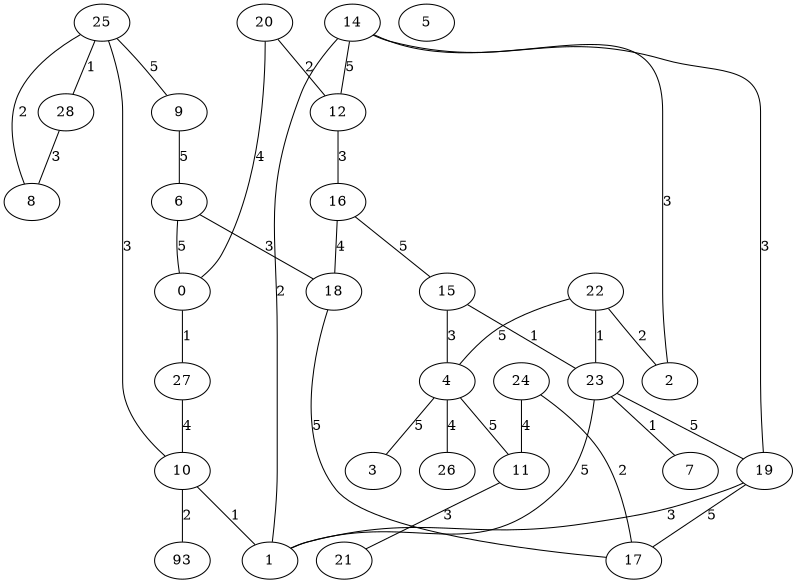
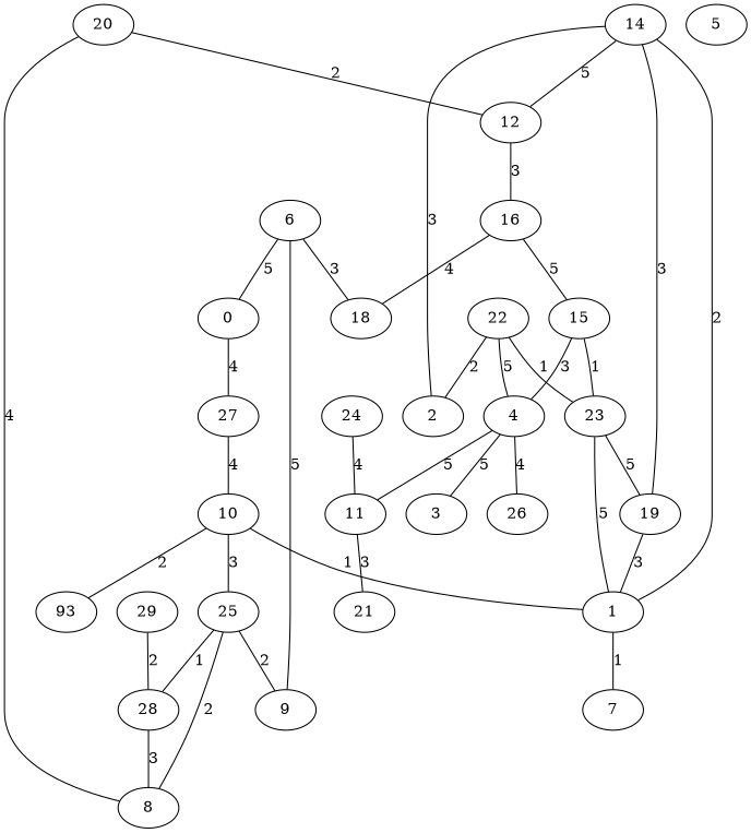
  graph {
+   29
    28
    8
    20
    12
    0
    16
    27
    24
    11
-   17
    21
    19
    1
    7
    18
    25
    9
    6
    15
    23
    4
    5
    26
    3
    14
    2
    10
    n29 [label=93]
    22
+   29 -- 28 [label=2]
    28 -- 8 [label=3]
    20 -- 12 [label=2]
-   20 -- 0 [label=4]
+   20 -- 8 [label=4]
    12 -- 16 [label=3]
-   0 -- 27 [label=1]
+   0 -- 27 [label=4]
    16 -- 18 [label=4]
    16 -- 15 [label=5]
    27 -- 10 [label=4]
    24 -- 11 [label=4]
-   24 -- 17 [label=2]
    11 -- 21 [label=3]
-   19 -- 17 [label=5]
    19 -- 1 [label=3]
-   23 -- 7 [label=1]
-   18 -- 17 [label=5]
+   1 -- 7 [label=1]
    25 -- 28 [label=1]
    25 -- 8 [label=2]
-   25 -- 9 [label=5]
+   25 -- 9 [label=2]
    9 -- 6 [label=5]
    6 -- 0 [label=5]
    6 -- 18 [label=3]
    15 -- 23 [label=1]
    15 -- 4 [label=3]
    23 -- 19 [label=5]
    23 -- 1 [label=5]
    4 -- 11 [label=5]
    4 -- 26 [label=4]
    4 -- 3 [label=5]
    14 -- 12 [label=5]
    14 -- 19 [label=3]
    14 -- 1 [label=2]
    14 -- 2 [label=3]
    10 -- 1 [label=1]
    10 -- 25 [label=3]
    10 -- n29 [label=2]
    22 -- 23 [label=1]
    22 -- 4 [label=5]
    22 -- 2 [label=2]
  }
